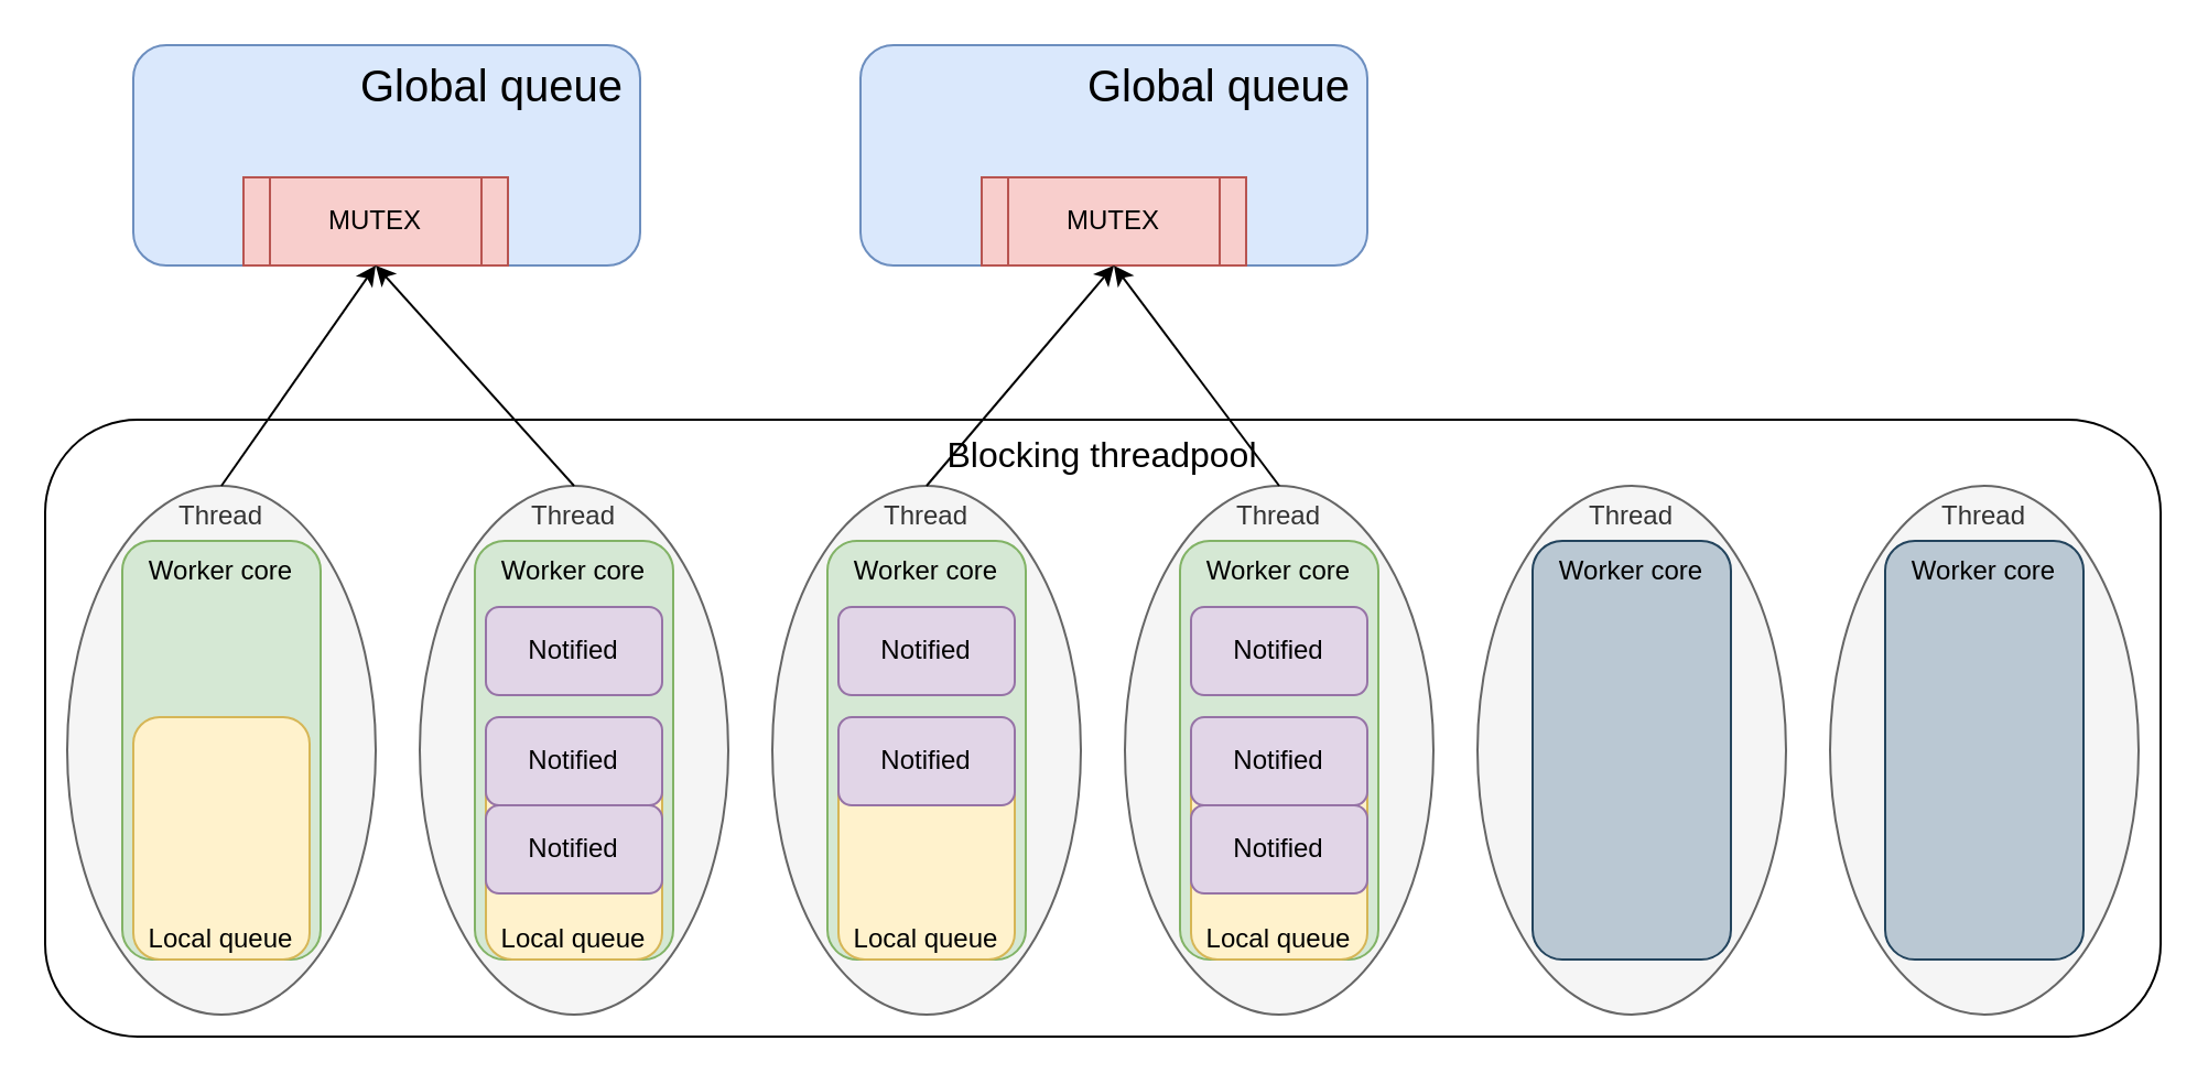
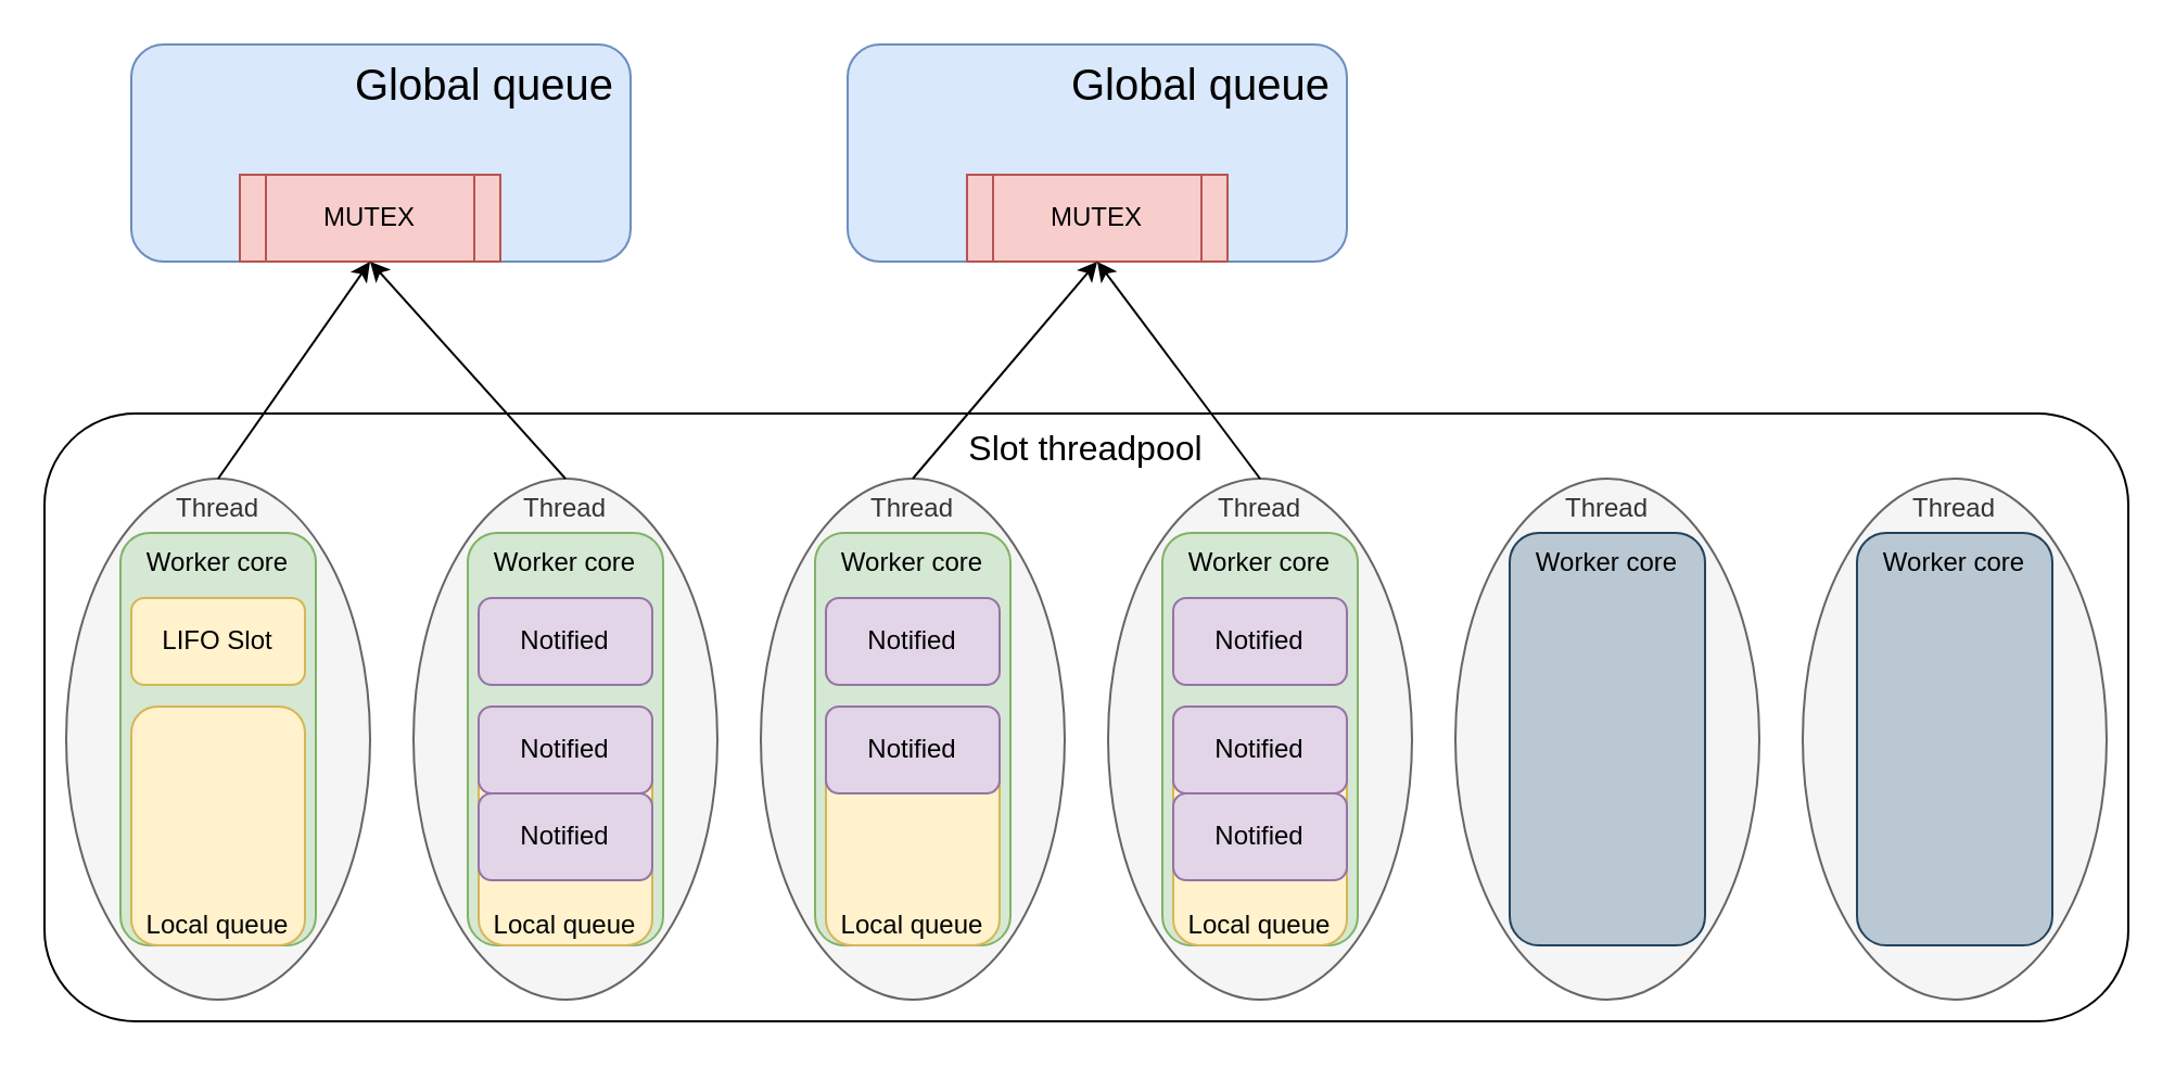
  <mxCell id="0" />
  <mxCell id="1" parent="0" />
  <mxCell id="2" value="Global queue&amp;nbsp;" style="rounded=1;whiteSpace=wrap;html=1;fillColor=#dae8fc;strokeColor=#6c8ebf;align=right;verticalAlign=top;fontSize=20;" parent="1" vertex="1"><mxGeometry x="60" y="20" width="230" height="100" as="geometry" /></mxCell>
  <mxCell id="3" value="MUTEX" style="shape=process;whiteSpace=wrap;html=1;backgroundOutline=1;fillColor=#f8cecc;strokeColor=#b85450;" parent="1" vertex="1"><mxGeometry x="110" y="80" width="120" height="40" as="geometry" /></mxCell>
- <mxCell id="4" value="Blocking threadpool" style="rounded=1;whiteSpace=wrap;html=1;fillColor=none;verticalAlign=top;strokeColor=#000000;fontSize=16;" parent="1" vertex="1"><mxGeometry x="20" y="190" width="960" height="280" as="geometry" /></mxCell>
+ <mxCell id="4" value="Slot threadpool" style="rounded=1;whiteSpace=wrap;html=1;fillColor=none;verticalAlign=top;strokeColor=#000000;fontSize=16;" parent="1" vertex="1"><mxGeometry x="20" y="190" width="960" height="280" as="geometry" /></mxCell>
  <mxCell id="5" value="Thread" style="ellipse;whiteSpace=wrap;html=1;align=center;verticalAlign=top;fillColor=#f5f5f5;fontColor=#333333;strokeColor=#666666;" parent="1" vertex="1"><mxGeometry x="30" y="220" width="140" height="240" as="geometry" /></mxCell>
  <mxCell id="6" value="Worker core" style="rounded=1;whiteSpace=wrap;html=1;verticalAlign=top;fillColor=#d5e8d4;strokeColor=#82b366;" parent="1" vertex="1"><mxGeometry x="55" y="245" width="90" height="190" as="geometry" /></mxCell>
  <mxCell id="7" value="Local queue" style="rounded=1;whiteSpace=wrap;html=1;verticalAlign=bottom;fillColor=#fff2cc;strokeColor=#d6b656;" parent="1" vertex="1"><mxGeometry x="60" y="325" width="80" height="110" as="geometry" /></mxCell>
+ <mxCell id="8" value="LIFO Slot" style="rounded=1;whiteSpace=wrap;html=1;fillColor=#fff2cc;strokeColor=#d6b656;" parent="1" vertex="1"><mxGeometry x="60" y="275" width="80" height="40" as="geometry" /></mxCell>
  <mxCell id="9" value="Thread" style="ellipse;whiteSpace=wrap;html=1;align=center;verticalAlign=top;fillColor=#f5f5f5;fontColor=#333333;strokeColor=#666666;" parent="1" vertex="1"><mxGeometry x="670" y="220" width="140" height="240" as="geometry" /></mxCell>
  <mxCell id="10" value="Thread" style="ellipse;whiteSpace=wrap;html=1;align=center;verticalAlign=top;fillColor=#f5f5f5;fontColor=#333333;strokeColor=#666666;" parent="1" vertex="1"><mxGeometry x="830" y="220" width="140" height="240" as="geometry" /></mxCell>
  <mxCell id="11" value="Worker core" style="rounded=1;whiteSpace=wrap;html=1;verticalAlign=top;fillColor=#bac8d3;strokeColor=#23445d;" parent="1" vertex="1"><mxGeometry x="695" y="245" width="90" height="190" as="geometry" /></mxCell>
  <mxCell id="12" value="Worker core" style="rounded=1;whiteSpace=wrap;html=1;verticalAlign=top;fillColor=#bac8d3;strokeColor=#23445d;" parent="1" vertex="1"><mxGeometry x="855" y="245" width="90" height="190" as="geometry" /></mxCell>
  <mxCell id="13" value="Thread" style="ellipse;whiteSpace=wrap;html=1;align=center;verticalAlign=top;fillColor=#f5f5f5;fontColor=#333333;strokeColor=#666666;" parent="1" vertex="1"><mxGeometry x="190" y="220" width="140" height="240" as="geometry" /></mxCell>
  <mxCell id="14" value="Worker core" style="rounded=1;whiteSpace=wrap;html=1;verticalAlign=top;fillColor=#d5e8d4;strokeColor=#82b366;" parent="1" vertex="1"><mxGeometry x="215" y="245" width="90" height="190" as="geometry" /></mxCell>
  <mxCell id="15" value="Local queue" style="rounded=1;whiteSpace=wrap;html=1;verticalAlign=bottom;fillColor=#fff2cc;strokeColor=#d6b656;" parent="1" vertex="1"><mxGeometry x="220" y="325" width="80" height="110" as="geometry" /></mxCell>
  <mxCell id="16" value="Notified" style="rounded=1;whiteSpace=wrap;html=1;fillColor=#e1d5e7;strokeColor=#9673a6;" parent="1" vertex="1"><mxGeometry x="220" y="275" width="80" height="40" as="geometry" /></mxCell>
  <mxCell id="17" value="Notified" style="rounded=1;whiteSpace=wrap;html=1;fillColor=#e1d5e7;strokeColor=#9673a6;" parent="1" vertex="1"><mxGeometry x="220" y="325" width="80" height="40" as="geometry" /></mxCell>
  <mxCell id="18" value="Notified" style="rounded=1;whiteSpace=wrap;html=1;fillColor=#e1d5e7;strokeColor=#9673a6;" parent="1" vertex="1"><mxGeometry x="220" y="365" width="80" height="40" as="geometry" /></mxCell>
  <mxCell id="19" value="Thread" style="ellipse;whiteSpace=wrap;html=1;align=center;verticalAlign=top;fillColor=#f5f5f5;fontColor=#333333;strokeColor=#666666;" parent="1" vertex="1"><mxGeometry x="350" y="220" width="140" height="240" as="geometry" /></mxCell>
  <mxCell id="20" value="Worker core" style="rounded=1;whiteSpace=wrap;html=1;verticalAlign=top;fillColor=#d5e8d4;strokeColor=#82b366;" parent="1" vertex="1"><mxGeometry x="375" y="245" width="90" height="190" as="geometry" /></mxCell>
  <mxCell id="21" value="Local queue" style="rounded=1;whiteSpace=wrap;html=1;verticalAlign=bottom;fillColor=#fff2cc;strokeColor=#d6b656;" parent="1" vertex="1"><mxGeometry x="380" y="325" width="80" height="110" as="geometry" /></mxCell>
  <mxCell id="22" value="Notified" style="rounded=1;whiteSpace=wrap;html=1;fillColor=#e1d5e7;strokeColor=#9673a6;" parent="1" vertex="1"><mxGeometry x="380" y="275" width="80" height="40" as="geometry" /></mxCell>
  <mxCell id="23" value="Notified" style="rounded=1;whiteSpace=wrap;html=1;fillColor=#e1d5e7;strokeColor=#9673a6;" parent="1" vertex="1"><mxGeometry x="380" y="325" width="80" height="40" as="geometry" /></mxCell>
  <mxCell id="24" value="Thread" style="ellipse;whiteSpace=wrap;html=1;align=center;verticalAlign=top;fillColor=#f5f5f5;fontColor=#333333;strokeColor=#666666;" parent="1" vertex="1"><mxGeometry x="510" y="220" width="140" height="240" as="geometry" /></mxCell>
  <mxCell id="25" value="Worker core" style="rounded=1;whiteSpace=wrap;html=1;verticalAlign=top;fillColor=#d5e8d4;strokeColor=#82b366;" parent="1" vertex="1"><mxGeometry x="535" y="245" width="90" height="190" as="geometry" /></mxCell>
  <mxCell id="26" value="Local queue" style="rounded=1;whiteSpace=wrap;html=1;verticalAlign=bottom;fillColor=#fff2cc;strokeColor=#d6b656;" parent="1" vertex="1"><mxGeometry x="540" y="325" width="80" height="110" as="geometry" /></mxCell>
  <mxCell id="27" value="Notified" style="rounded=1;whiteSpace=wrap;html=1;fillColor=#e1d5e7;strokeColor=#9673a6;" parent="1" vertex="1"><mxGeometry x="540" y="275" width="80" height="40" as="geometry" /></mxCell>
  <mxCell id="28" value="Notified" style="rounded=1;whiteSpace=wrap;html=1;fillColor=#e1d5e7;strokeColor=#9673a6;" parent="1" vertex="1"><mxGeometry x="540" y="325" width="80" height="40" as="geometry" /></mxCell>
  <mxCell id="29" value="Notified" style="rounded=1;whiteSpace=wrap;html=1;fillColor=#e1d5e7;strokeColor=#9673a6;" parent="1" vertex="1"><mxGeometry x="540" y="365" width="80" height="40" as="geometry" /></mxCell>
  <mxCell id="30" value="Global queue&amp;nbsp;" style="rounded=1;whiteSpace=wrap;html=1;fillColor=#dae8fc;strokeColor=#6c8ebf;align=right;verticalAlign=top;fontSize=20;" parent="1" vertex="1"><mxGeometry x="390" y="20" width="230" height="100" as="geometry" /></mxCell>
  <mxCell id="31" value="MUTEX" style="shape=process;whiteSpace=wrap;html=1;backgroundOutline=1;fillColor=#f8cecc;strokeColor=#b85450;" parent="1" vertex="1"><mxGeometry x="445" y="80" width="120" height="40" as="geometry" /></mxCell>
  <mxCell id="32" value="" style="endArrow=classic;html=1;rounded=0;exitX=0.5;exitY=0;exitDx=0;exitDy=0;entryX=0.5;entryY=1;entryDx=0;entryDy=0;" parent="1" source="5" target="3" edge="1"><mxGeometry width="50" height="50" relative="1" as="geometry"><mxPoint x="560" y="190" as="sourcePoint" /><mxPoint x="610" y="140" as="targetPoint" /></mxGeometry></mxCell>
  <mxCell id="33" value="" style="endArrow=classic;html=1;rounded=0;exitX=0.5;exitY=0;exitDx=0;exitDy=0;entryX=0.5;entryY=1;entryDx=0;entryDy=0;" parent="1" source="13" target="3" edge="1"><mxGeometry width="50" height="50" relative="1" as="geometry"><mxPoint x="560" y="190" as="sourcePoint" /><mxPoint x="610" y="140" as="targetPoint" /></mxGeometry></mxCell>
  <mxCell id="34" value="" style="endArrow=classic;html=1;rounded=0;exitX=0.5;exitY=0;exitDx=0;exitDy=0;entryX=0.5;entryY=1;entryDx=0;entryDy=0;" parent="1" source="19" target="31" edge="1"><mxGeometry width="50" height="50" relative="1" as="geometry"><mxPoint x="560" y="190" as="sourcePoint" /><mxPoint x="610" y="140" as="targetPoint" /></mxGeometry></mxCell>
  <mxCell id="35" value="" style="endArrow=classic;html=1;rounded=0;exitX=0.5;exitY=0;exitDx=0;exitDy=0;entryX=0.5;entryY=1;entryDx=0;entryDy=0;" parent="1" source="24" target="31" edge="1"><mxGeometry width="50" height="50" relative="1" as="geometry"><mxPoint x="560" y="190" as="sourcePoint" /><mxPoint x="610" y="140" as="targetPoint" /></mxGeometry></mxCell>
